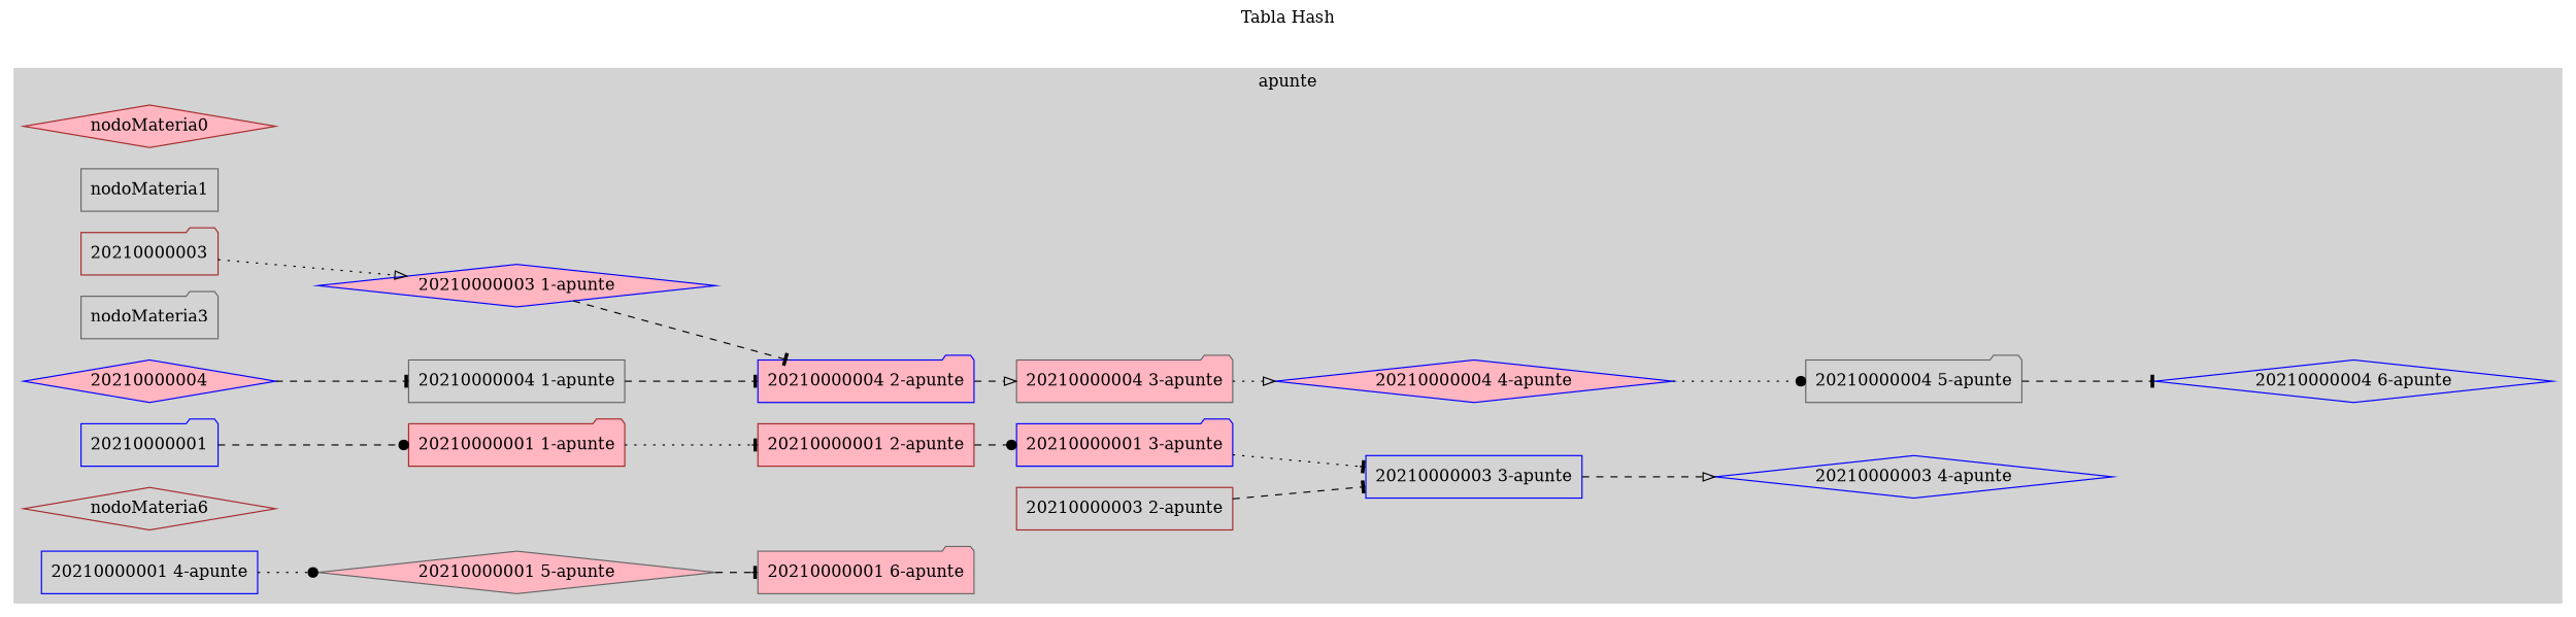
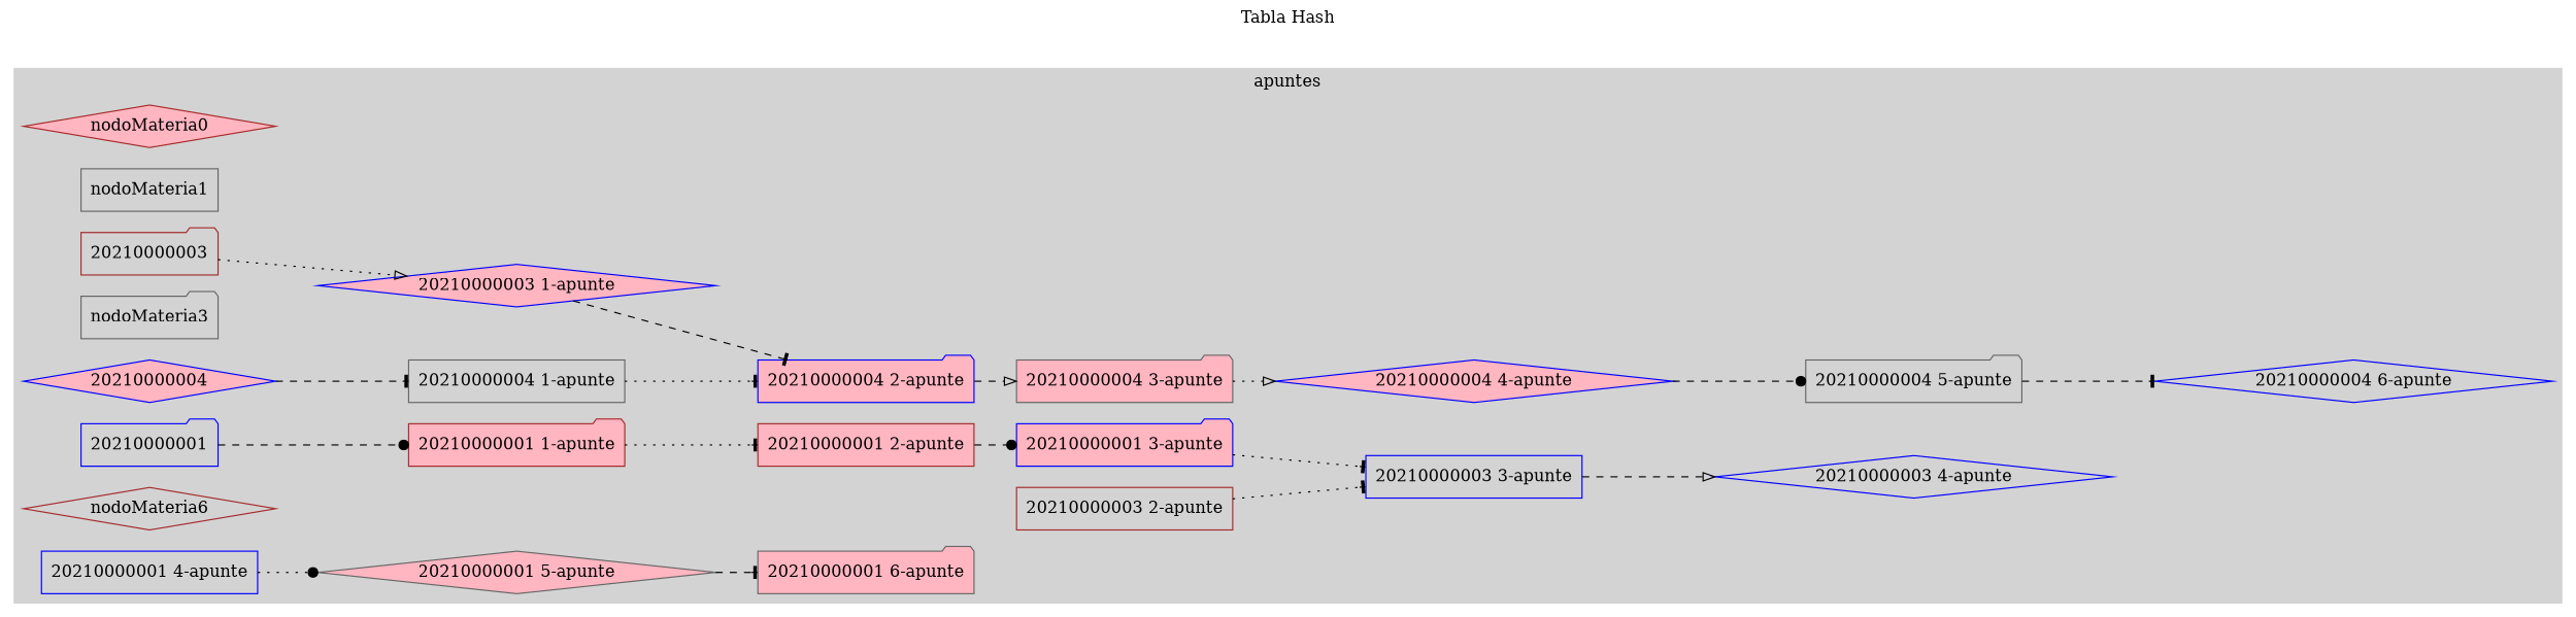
  digraph {
    label="Tabla Hash"
    labelloc=t
    rankdir=LR
    node [color=blue fillcolor=lightgrey shape=folder style=filled]
    edge [arrowhead=tee style=dashed]
    nodoMateria0 [color=brown fillcolor=lightpink shape=diamond]
    nodoMateria1 [color=gray40 shape=box]
    n3 [label=20210000001]
    n4 [color=brown fillcolor=lightpink label="20210000001 1-apunte"]
    nodoMateria3 [color=gray40]
    n6 [color=brown label=20210000003]
    n7 [fillcolor=lightpink label="20210000003 1-apunte" shape=diamond]
    n8 [fillcolor=lightpink label=20210000004 shape=diamond]
    n9 [color=gray40 label="20210000004 1-apunte" shape=box]
    nodoMateria6 [color=brown shape=diamond]
    n11 [color=brown fillcolor=lightpink label="20210000001 2-apunte" shape=box]
    n12 [fillcolor=lightpink label="20210000001 3-apunte"]
    n13 [label="20210000001 4-apunte" shape=box]
    n14 [color=gray40 fillcolor=lightpink label="20210000001 5-apunte" shape=diamond]
    n15 [color=gray40 fillcolor=lightpink label="20210000001 6-apunte"]
    n16 [color=brown label="20210000003 2-apunte" shape=box]
    n17 [label="20210000003 3-apunte" shape=box]
    n18 [label="20210000003 4-apunte" shape=diamond]
    n19 [fillcolor=lightpink label="20210000004 2-apunte"]
    n20 [color=gray40 fillcolor=lightpink label="20210000004 3-apunte"]
    n21 [fillcolor=lightpink label="20210000004 4-apunte" shape=diamond]
    n22 [color=gray40 label="20210000004 5-apunte"]
    n23 [label="20210000004 6-apunte" shape=diamond]
    subgraph cluster_1 {
      color=lightgrey
-     label=apunte
+     label=apuntes
      style=filled
      nodoMateria0
      nodoMateria1
      n3
      n4
      nodoMateria3
      n6
      n7
      n8
      n9
      nodoMateria6
      n11
      n12
      n13
      n14
      n15
      n16
      n17
      n18
      n19
      n20
      n21
      n22
      n23
    }
    n3 -> n4 [arrowhead=dot]
    n4 -> n11 [style=dotted]
    n6 -> n7 [arrowhead=onormal style=dotted]
    n7 -> n19
    n8 -> n9
-   n9 -> n19
+   n9 -> n19 [style=dotted]
    n11 -> n12 [arrowhead=dot]
    n12 -> n17 [style=dotted]
    n13 -> n14 [arrowhead=dot style=dotted]
    n14 -> n15
-   n16 -> n17
+   n16 -> n17 [style=dotted]
    n17 -> n18 [arrowhead=onormal]
    n19 -> n20 [arrowhead=onormal]
    n20 -> n21 [arrowhead=onormal style=dotted]
-   n21 -> n22 [arrowhead=dot style=dotted]
+   n21 -> n22 [arrowhead=dot]
    n22 -> n23
  }
